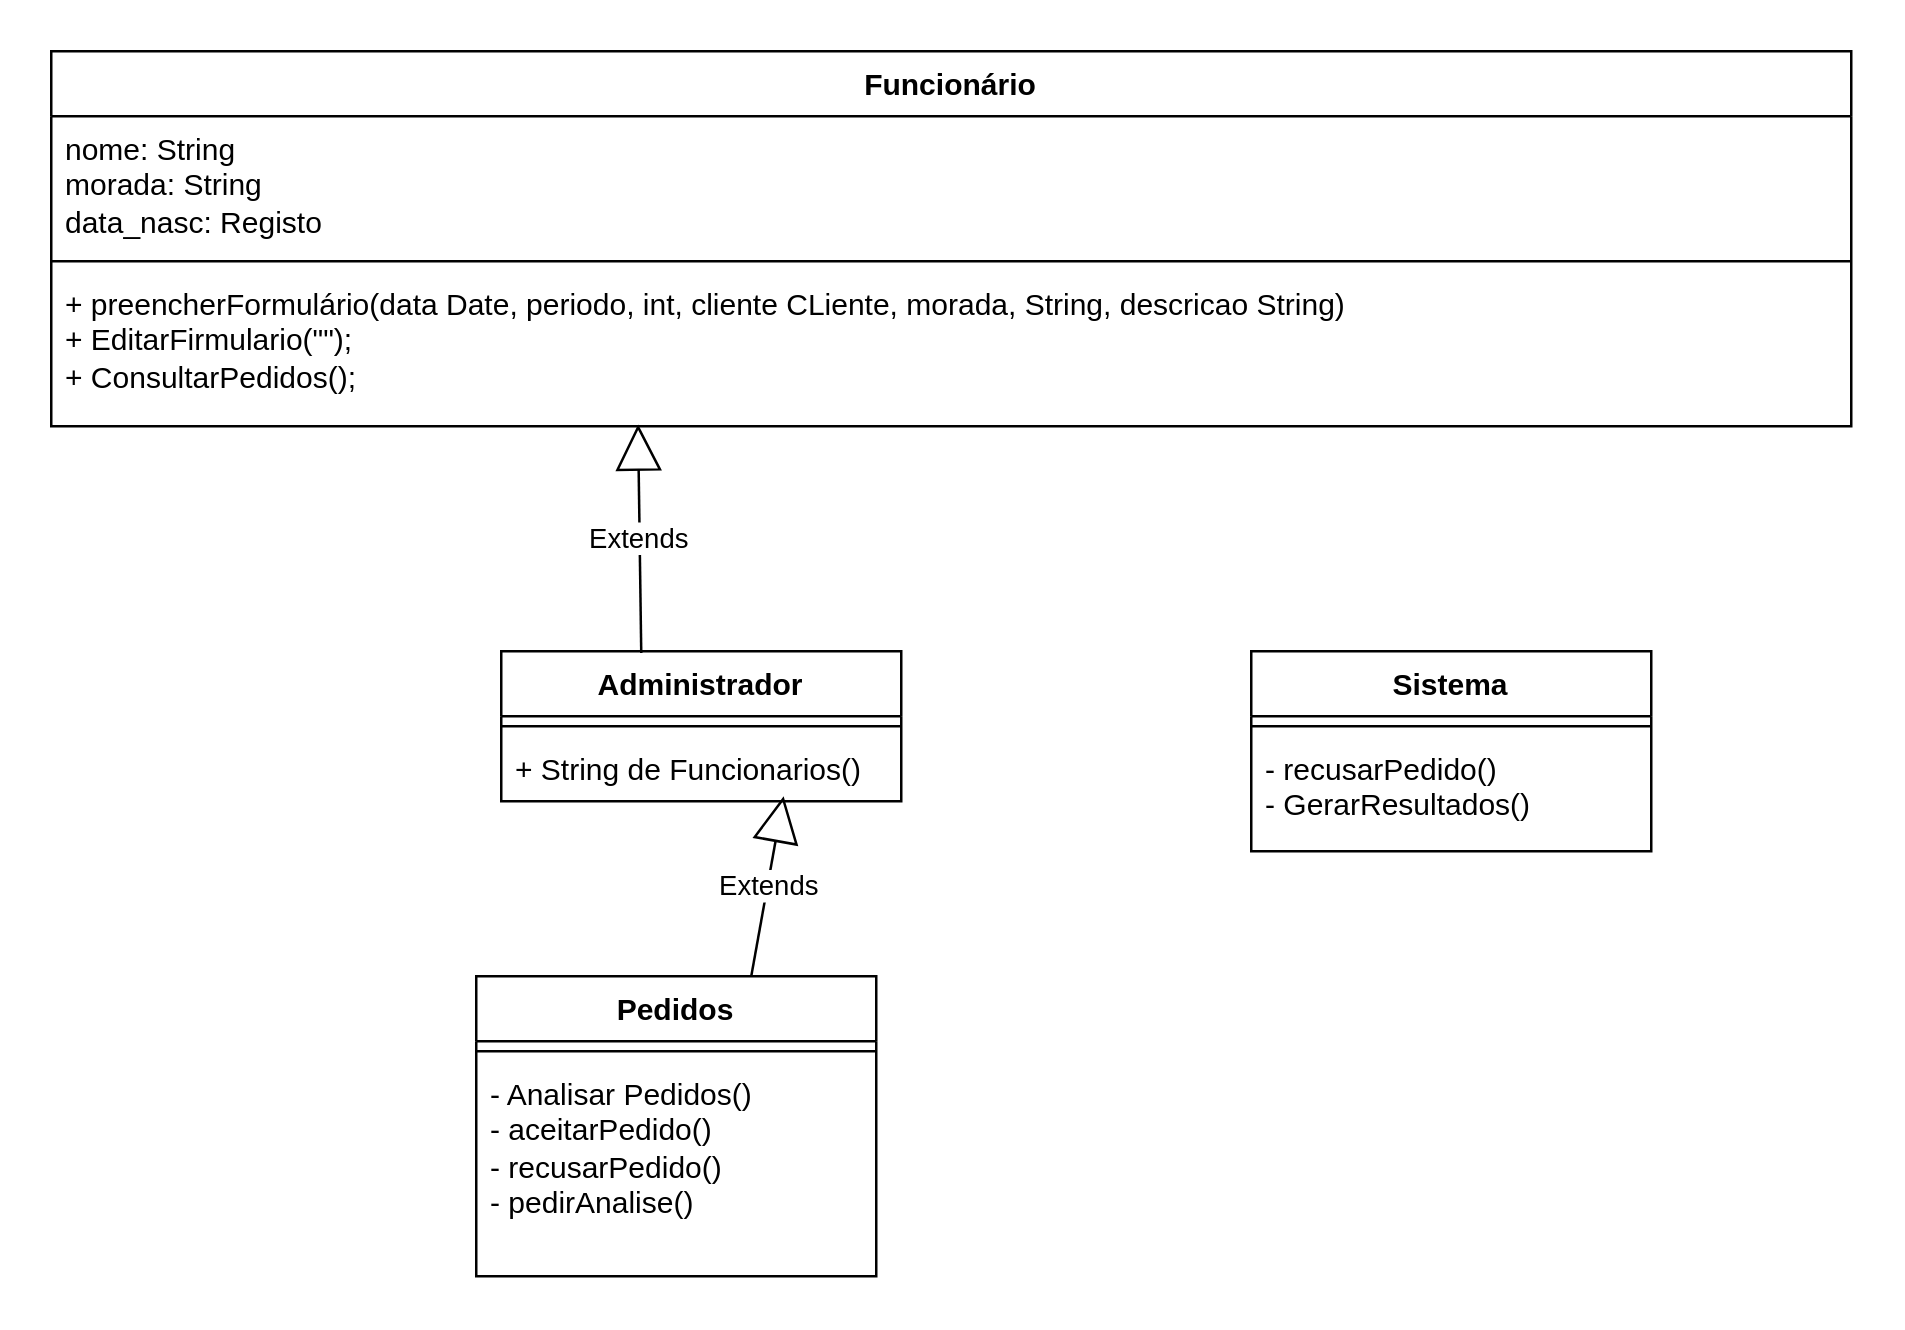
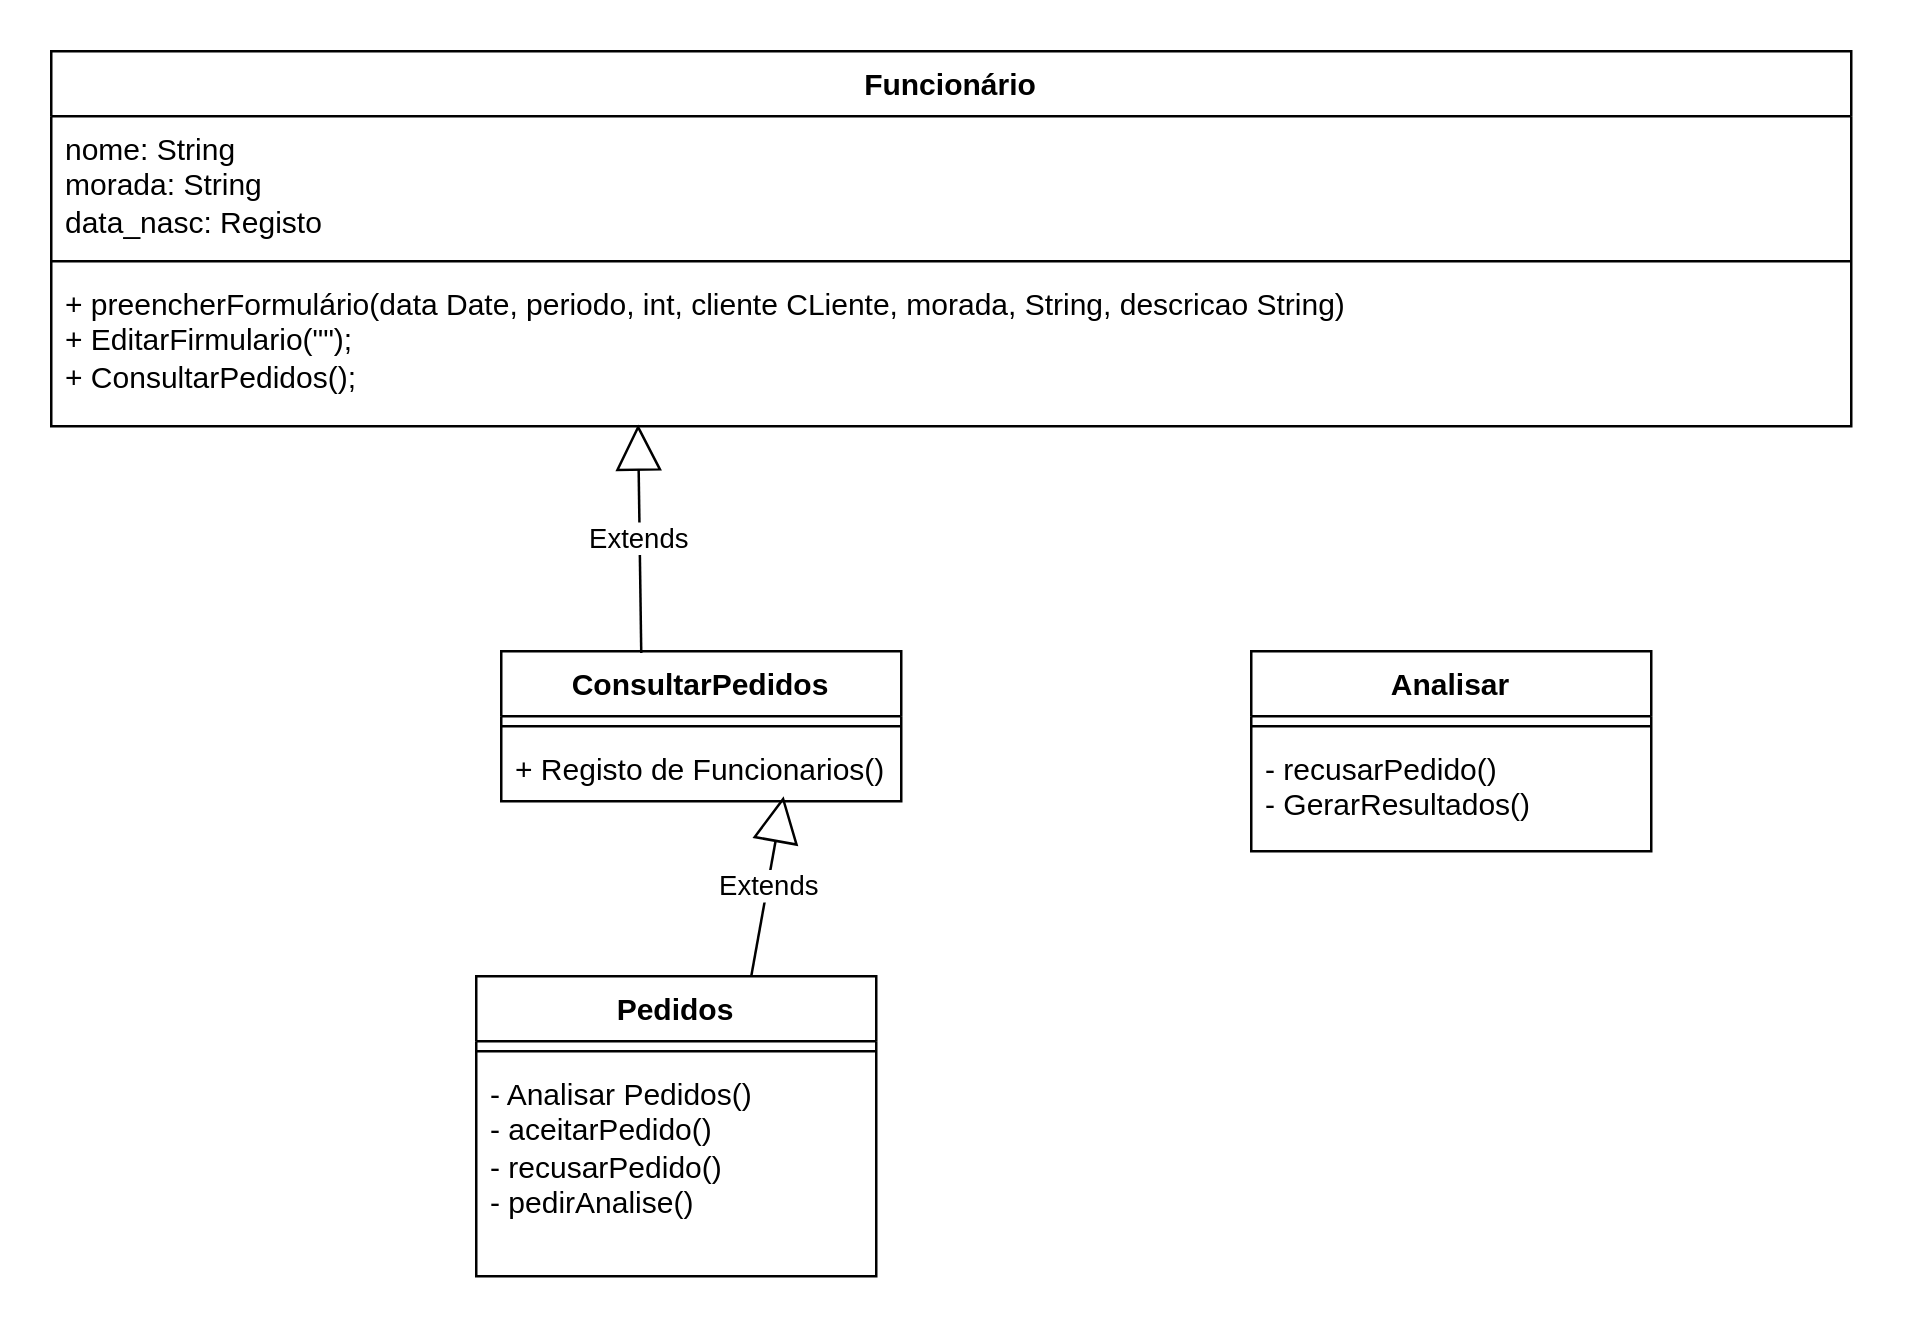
  <mxCell id="0" />
  <mxCell id="1" parent="0" />
  <mxCell id="2" value="Funcionário" style="swimlane;fontStyle=1;align=center;verticalAlign=top;childLayout=stackLayout;horizontal=1;startSize=26;horizontalStack=0;resizeParent=1;resizeParentMax=0;resizeLast=0;collapsible=1;marginBottom=0;whiteSpace=wrap;html=1;" vertex="1" parent="1"><mxGeometry x="20" y="20" width="720" height="150" as="geometry" /></mxCell>
  <mxCell id="3" value="nome: String&lt;br&gt;morada: String&lt;br&gt;data_nasc: Registo" style="text;strokeColor=none;fillColor=none;align=left;verticalAlign=top;spacingLeft=4;spacingRight=4;overflow=hidden;rotatable=0;points=[[0,0.5],[1,0.5]];portConstraint=eastwest;whiteSpace=wrap;html=1;" vertex="1" parent="2"><mxGeometry y="26" width="720" height="54" as="geometry" /></mxCell>
  <mxCell id="4" value="" style="line;strokeWidth=1;fillColor=none;align=left;verticalAlign=middle;spacingTop=-1;spacingLeft=3;spacingRight=3;rotatable=0;labelPosition=right;points=[];portConstraint=eastwest;strokeColor=inherit;" vertex="1" parent="2"><mxGeometry y="80" width="720" height="8" as="geometry" /></mxCell>
  <mxCell id="5" value="+ preencherFormulário(data Date, periodo, int, cliente CLiente, morada, String, descricao String)&lt;br&gt;+ EditarFirmulario(&quot;&quot;);&lt;br&gt;+ ConsultarPedidos();" style="text;strokeColor=none;fillColor=none;align=left;verticalAlign=top;spacingLeft=4;spacingRight=4;overflow=hidden;rotatable=0;points=[[0,0.5],[1,0.5]];portConstraint=eastwest;whiteSpace=wrap;html=1;" vertex="1" parent="2"><mxGeometry y="88" width="720" height="62" as="geometry" /></mxCell>
- <mxCell id="6" value="Administrador" style="swimlane;fontStyle=1;align=center;verticalAlign=top;childLayout=stackLayout;horizontal=1;startSize=26;horizontalStack=0;resizeParent=1;resizeParentMax=0;resizeLast=0;collapsible=1;marginBottom=0;whiteSpace=wrap;html=1;" vertex="1" parent="1"><mxGeometry x="200" y="260" width="160" height="60" as="geometry" /></mxCell>
+ <mxCell id="6" value="ConsultarPedidos" style="swimlane;fontStyle=1;align=center;verticalAlign=top;childLayout=stackLayout;horizontal=1;startSize=26;horizontalStack=0;resizeParent=1;resizeParentMax=0;resizeLast=0;collapsible=1;marginBottom=0;whiteSpace=wrap;html=1;" vertex="1" parent="1"><mxGeometry x="200" y="260" width="160" height="60" as="geometry" /></mxCell>
  <mxCell id="7" value="" style="line;strokeWidth=1;fillColor=none;align=left;verticalAlign=middle;spacingTop=-1;spacingLeft=3;spacingRight=3;rotatable=0;labelPosition=right;points=[];portConstraint=eastwest;strokeColor=inherit;" vertex="1" parent="6"><mxGeometry y="26" width="160" height="8" as="geometry" /></mxCell>
- <mxCell id="8" value="+ String de Funcionarios()" style="text;strokeColor=none;fillColor=none;align=left;verticalAlign=top;spacingLeft=4;spacingRight=4;overflow=hidden;rotatable=0;points=[[0,0.5],[1,0.5]];portConstraint=eastwest;whiteSpace=wrap;html=1;" vertex="1" parent="6"><mxGeometry y="34" width="160" height="26" as="geometry" /></mxCell>
+ <mxCell id="8" value="+ Registo de Funcionarios()" style="text;strokeColor=none;fillColor=none;align=left;verticalAlign=top;spacingLeft=4;spacingRight=4;overflow=hidden;rotatable=0;points=[[0,0.5],[1,0.5]];portConstraint=eastwest;whiteSpace=wrap;html=1;" vertex="1" parent="6"><mxGeometry y="34" width="160" height="26" as="geometry" /></mxCell>
  <mxCell id="9" value="Extends" style="endArrow=block;endSize=16;endFill=0;html=1;rounded=0;entryX=0.326;entryY=0.988;entryDx=0;entryDy=0;entryPerimeter=0;exitX=0.35;exitY=0.012;exitDx=0;exitDy=0;exitPerimeter=0;" edge="1" parent="1" source="6" target="5"><mxGeometry width="160" relative="1" as="geometry"><mxPoint x="260" y="332" as="sourcePoint" /><mxPoint x="474.224" y="133.998" as="targetPoint" /></mxGeometry></mxCell>
  <mxCell id="10" value="Pedidos" style="swimlane;fontStyle=1;align=center;verticalAlign=top;childLayout=stackLayout;horizontal=1;startSize=26;horizontalStack=0;resizeParent=1;resizeParentMax=0;resizeLast=0;collapsible=1;marginBottom=0;whiteSpace=wrap;html=1;" vertex="1" parent="1"><mxGeometry x="190" y="390" width="160" height="120" as="geometry" /></mxCell>
  <mxCell id="11" value="Extends" style="endArrow=block;endSize=16;endFill=0;html=1;rounded=0;entryX=0.706;entryY=0.923;entryDx=0;entryDy=0;entryPerimeter=0;" edge="1" parent="10" target="8"><mxGeometry width="160" relative="1" as="geometry"><mxPoint x="110" as="sourcePoint" /><mxPoint x="270" as="targetPoint" /></mxGeometry></mxCell>
  <mxCell id="12" value="" style="line;strokeWidth=1;fillColor=none;align=left;verticalAlign=middle;spacingTop=-1;spacingLeft=3;spacingRight=3;rotatable=0;labelPosition=right;points=[];portConstraint=eastwest;strokeColor=inherit;" vertex="1" parent="10"><mxGeometry y="26" width="160" height="8" as="geometry" /></mxCell>
  <mxCell id="13" value="- Analisar Pedidos()&lt;br&gt;- aceitarPedido()&lt;br&gt;- recusarPedido()&lt;br&gt;- pedirAnalise()" style="text;strokeColor=none;fillColor=none;align=left;verticalAlign=top;spacingLeft=4;spacingRight=4;overflow=hidden;rotatable=0;points=[[0,0.5],[1,0.5]];portConstraint=eastwest;whiteSpace=wrap;html=1;" vertex="1" parent="10"><mxGeometry y="34" width="160" height="86" as="geometry" /></mxCell>
- <mxCell id="14" value="Sistema" style="swimlane;fontStyle=1;align=center;verticalAlign=top;childLayout=stackLayout;horizontal=1;startSize=26;horizontalStack=0;resizeParent=1;resizeParentMax=0;resizeLast=0;collapsible=1;marginBottom=0;whiteSpace=wrap;html=1;" vertex="1" parent="1"><mxGeometry x="500" y="260" width="160" height="80" as="geometry" /></mxCell>
+ <mxCell id="14" value="Analisar" style="swimlane;fontStyle=1;align=center;verticalAlign=top;childLayout=stackLayout;horizontal=1;startSize=26;horizontalStack=0;resizeParent=1;resizeParentMax=0;resizeLast=0;collapsible=1;marginBottom=0;whiteSpace=wrap;html=1;" vertex="1" parent="1"><mxGeometry x="500" y="260" width="160" height="80" as="geometry" /></mxCell>
  <mxCell id="15" value="" style="line;strokeWidth=1;fillColor=none;align=left;verticalAlign=middle;spacingTop=-1;spacingLeft=3;spacingRight=3;rotatable=0;labelPosition=right;points=[];portConstraint=eastwest;strokeColor=inherit;" vertex="1" parent="14"><mxGeometry y="26" width="160" height="8" as="geometry" /></mxCell>
  <mxCell id="16" value="- recusarPedido()&lt;br&gt;- GerarResultados()" style="text;strokeColor=none;fillColor=none;align=left;verticalAlign=top;spacingLeft=4;spacingRight=4;overflow=hidden;rotatable=0;points=[[0,0.5],[1,0.5]];portConstraint=eastwest;whiteSpace=wrap;html=1;" vertex="1" parent="14"><mxGeometry y="34" width="160" height="46" as="geometry" /></mxCell>
